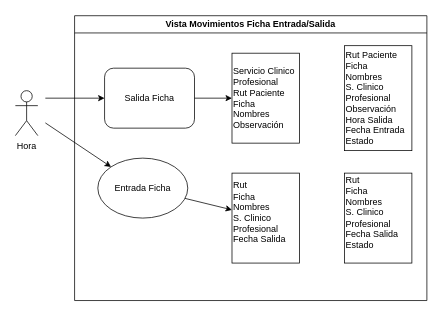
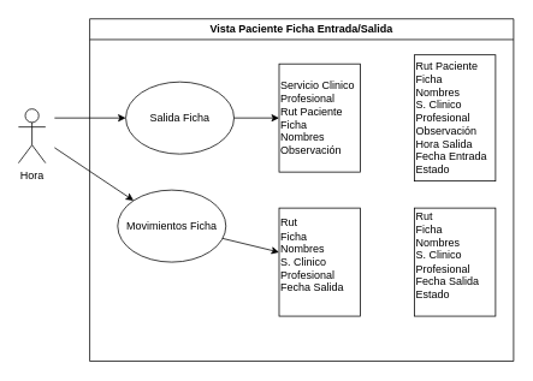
  <mxCell id="0" />
  <mxCell id="1" parent="0" />
  <mxCell id="2" value="Hora" style="shape=umlActor;verticalLabelPosition=bottom;verticalAlign=top;html=1;outlineConnect=0;" vertex="1" parent="1"><mxGeometry x="20" y="120" width="30" height="60" as="geometry" /></mxCell>
- <mxCell id="3" value="Vista Movimientos Ficha Entrada/Salida" style="swimlane;whiteSpace=wrap;html=1;" vertex="1" parent="1"><mxGeometry x="99" y="20" width="470" height="380" as="geometry" /></mxCell>
- <mxCell id="4" value="Salida Ficha" style="whiteSpace=wrap;html=1;rounded=1;" vertex="1" parent="3"><mxGeometry x="40" y="70" width="120" height="80" as="geometry" /></mxCell>
+ <mxCell id="3" value="Vista Paciente Ficha Entrada/Salida" style="swimlane;whiteSpace=wrap;html=1;" vertex="1" parent="1"><mxGeometry x="99" y="20" width="470" height="380" as="geometry" /></mxCell>
+ <mxCell id="4" value="Salida Ficha" style="ellipse;whiteSpace=wrap;html=1;" vertex="1" parent="3"><mxGeometry x="40" y="70" width="120" height="80" as="geometry" /></mxCell>
  <mxCell id="5" value="Servicio Clinico&lt;br&gt;Profesional&lt;br&gt;Rut Paciente&lt;br&gt;Ficha&lt;br&gt;Nombres&lt;br&gt;Observación" style="rounded=0;whiteSpace=wrap;html=1;align=left;" vertex="1" parent="3"><mxGeometry x="210" y="50" width="90" height="120" as="geometry" /></mxCell>
- <mxCell id="6" value="Entrada Ficha" style="ellipse;whiteSpace=wrap;html=1;" vertex="1" parent="3"><mxGeometry x="31" y="190" width="120" height="80" as="geometry" /></mxCell>
+ <mxCell id="6" value="Movimientos Ficha" style="ellipse;whiteSpace=wrap;html=1;" vertex="1" parent="3"><mxGeometry x="31" y="190" width="120" height="80" as="geometry" /></mxCell>
  <mxCell id="7" value="Rut&lt;div&gt;Ficha&lt;/div&gt;&lt;div&gt;Nombres&lt;/div&gt;&lt;div&gt;S. Clinico&lt;/div&gt;&lt;div&gt;Profesional&lt;/div&gt;&lt;div&gt;Fecha Salida&lt;/div&gt;&lt;div&gt;&lt;br&gt;&lt;/div&gt;" style="rounded=0;whiteSpace=wrap;html=1;align=left;" vertex="1" parent="3"><mxGeometry x="210" y="210" width="90" height="120" as="geometry" /></mxCell>
  <mxCell id="8" value="Rut Paciente&lt;div&gt;Ficha&lt;/div&gt;&lt;div&gt;Nombres&lt;/div&gt;&lt;div&gt;S. Clinico&lt;/div&gt;&lt;div&gt;Profesional&lt;/div&gt;&lt;div&gt;Observación&lt;/div&gt;&lt;div&gt;Hora Salida&lt;/div&gt;&lt;div&gt;Fecha Entrada&lt;/div&gt;&lt;div&gt;Estado&lt;/div&gt;" style="rounded=0;whiteSpace=wrap;html=1;align=left;" vertex="1" parent="3"><mxGeometry x="360" y="40" width="90" height="140" as="geometry" /></mxCell>
  <mxCell id="9" value="Rut&lt;div&gt;Ficha&lt;/div&gt;&lt;div&gt;Nombres&lt;/div&gt;&lt;div&gt;S. Clinico&lt;/div&gt;&lt;div&gt;Profesional&lt;/div&gt;&lt;div&gt;Fecha Salida&lt;/div&gt;&lt;div&gt;Estado&lt;/div&gt;&lt;div&gt;&lt;br&gt;&lt;/div&gt;" style="rounded=0;whiteSpace=wrap;html=1;align=left;" vertex="1" parent="3"><mxGeometry x="360" y="210" width="90" height="120" as="geometry" /></mxCell>
  <mxCell id="10" value="" style="endArrow=classic;html=1;rounded=0;" edge="1" parent="3" source="4" target="5"><mxGeometry width="50" height="50" relative="1" as="geometry"><mxPoint x="110" y="270" as="sourcePoint" /><mxPoint x="196" y="217" as="targetPoint" /></mxGeometry></mxCell>
  <mxCell id="11" value="" style="endArrow=classic;html=1;rounded=0;" edge="1" parent="3" source="6" target="7"><mxGeometry width="50" height="50" relative="1" as="geometry"><mxPoint x="150" y="400" as="sourcePoint" /><mxPoint x="227" y="428" as="targetPoint" /></mxGeometry></mxCell>
  <mxCell id="12" value="" style="endArrow=classic;html=1;rounded=0;" edge="1" parent="1" target="4"><mxGeometry width="50" height="50" relative="1" as="geometry"><mxPoint x="60" y="130" as="sourcePoint" /><mxPoint x="120" y="90" as="targetPoint" /></mxGeometry></mxCell>
  <mxCell id="13" value="" style="endArrow=classic;html=1;rounded=0;" edge="1" parent="1" target="6"><mxGeometry width="50" height="50" relative="1" as="geometry"><mxPoint x="60" y="163" as="sourcePoint" /><mxPoint x="146" y="110" as="targetPoint" /></mxGeometry></mxCell>
